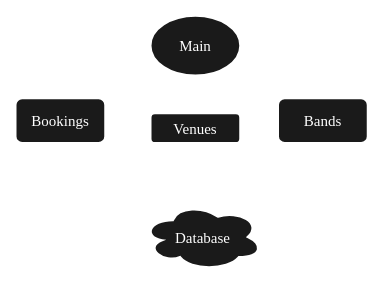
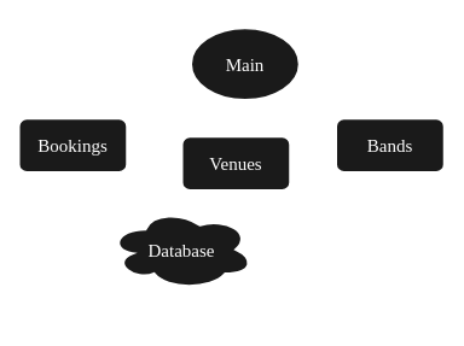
  <mxCell id="0" />
  <mxCell id="1" parent="0" />
  <mxCell id="2" style="edgeStyle=none;html=1;exitX=0.5;exitY=1;exitDx=0;exitDy=0;entryX=0.5;entryY=0;entryDx=0;entryDy=0;strokeColor=#FFFFFF;strokeWidth=3;fontFamily=Tahoma;fontSize=20;fontColor=#FFFFFF;" edge="1" parent="1" source="4" target="11"><mxGeometry relative="1" as="geometry" /></mxCell>
  <mxCell id="3" style="edgeStyle=none;html=1;exitX=0.5;exitY=1;exitDx=0;exitDy=0;entryX=0.067;entryY=-0.017;entryDx=0;entryDy=0;entryPerimeter=0;strokeColor=#FFFFFF;strokeWidth=3;fontFamily=Tahoma;fontSize=20;fontColor=#FFFFFF;" edge="1" parent="1" source="4" target="7"><mxGeometry relative="1" as="geometry" /></mxCell>
- <mxCell id="4" value="Main" style="ellipse;whiteSpace=wrap;html=1;fillColor=#1A1A1A;strokeColor=#FFFFFF;strokeWidth=3;fontFamily=Tahoma;fontColor=#FFFFFF;fontSize=20;" vertex="1" parent="1"><mxGeometry x="200" y="20" width="120" height="80" as="geometry" /></mxCell>
- <mxCell id="5" value="Database" style="ellipse;shape=cloud;whiteSpace=wrap;html=1;strokeColor=#FFFFFF;strokeWidth=3;fontFamily=Tahoma;fontSize=20;fontColor=#FFFFFF;fillColor=#1A1A1A;" vertex="1" parent="1"><mxGeometry x="190" y="270" width="160" height="90" as="geometry" /></mxCell>
+ <mxCell id="4" value="Main" style="ellipse;whiteSpace=wrap;html=1;fillColor=#1A1A1A;strokeColor=#FFFFFF;strokeWidth=3;fontFamily=Tahoma;fontColor=#FFFFFF;fontSize=20;" vertex="1" parent="1"><mxGeometry x="210" y="30" width="120" height="80" as="geometry" /></mxCell>
+ <mxCell id="5" value="Database" style="ellipse;shape=cloud;whiteSpace=wrap;html=1;strokeColor=#FFFFFF;strokeWidth=3;fontFamily=Tahoma;fontSize=20;fontColor=#FFFFFF;fillColor=#1A1A1A;" vertex="1" parent="1"><mxGeometry x="120" y="230" width="160" height="90" as="geometry" /></mxCell>
  <mxCell id="6" style="edgeStyle=none;html=1;exitX=0.5;exitY=1;exitDx=0;exitDy=0;entryX=0.863;entryY=0.189;entryDx=0;entryDy=0;entryPerimeter=0;strokeColor=#FFFFFF;strokeWidth=3;fontFamily=Tahoma;fontSize=20;fontColor=#FFFFFF;" edge="1" parent="1" source="7" target="5"><mxGeometry relative="1" as="geometry" /></mxCell>
  <mxCell id="7" value="Bands" style="rounded=1;whiteSpace=wrap;html=1;strokeColor=#FFFFFF;strokeWidth=3;fontFamily=Tahoma;fontSize=20;fontColor=#FFFFFF;fillColor=#1A1A1A;" vertex="1" parent="1"><mxGeometry x="370" y="130" width="120" height="60" as="geometry" /></mxCell>
  <mxCell id="8" style="edgeStyle=none;html=1;exitX=0.5;exitY=1;exitDx=0;exitDy=0;entryX=0.25;entryY=0.25;entryDx=0;entryDy=0;entryPerimeter=0;strokeColor=#FFFFFF;strokeWidth=3;fontFamily=Tahoma;fontSize=20;fontColor=#FFFFFF;dashed=1;" edge="1" parent="1" source="9" target="5"><mxGeometry relative="1" as="geometry" /></mxCell>
  <mxCell id="9" value="Bookings" style="rounded=1;whiteSpace=wrap;html=1;strokeColor=#FFFFFF;strokeWidth=3;fontFamily=Tahoma;fontSize=20;fontColor=#FFFFFF;fillColor=#1A1A1A;" vertex="1" parent="1"><mxGeometry x="20" y="130" width="120" height="60" as="geometry" /></mxCell>
  <mxCell id="10" style="edgeStyle=none;html=1;exitX=0.5;exitY=1;exitDx=0;exitDy=0;entryX=0.456;entryY=0.056;entryDx=0;entryDy=0;entryPerimeter=0;strokeColor=#FFFFFF;strokeWidth=3;fontFamily=Tahoma;fontSize=20;fontColor=#FFFFFF;" edge="1" parent="1" source="11" target="5"><mxGeometry relative="1" as="geometry" /></mxCell>
- <mxCell id="11" value="Venues" style="rounded=1;whiteSpace=wrap;html=1;strokeColor=#FFFFFF;strokeWidth=3;fontFamily=Tahoma;fontSize=20;fontColor=#FFFFFF;fillColor=#1A1A1A;" vertex="1" parent="1"><mxGeometry x="200" y="150" width="120" height="40" as="geometry" /></mxCell>
+ <mxCell id="11" value="Venues" style="rounded=1;whiteSpace=wrap;html=1;strokeColor=#FFFFFF;strokeWidth=3;fontFamily=Tahoma;fontSize=20;fontColor=#FFFFFF;fillColor=#1A1A1A;" vertex="1" parent="1"><mxGeometry x="200" y="150" width="120" height="60" as="geometry" /></mxCell>
